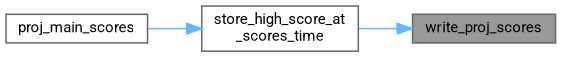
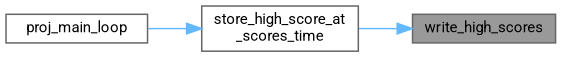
  digraph {
    fontname=Roboto
    rankdir=RL
    node [color=grey40 fillcolor=white fontname=Roboto fontsize=10 shape=box style=filled]
    edge [color=steelblue1 dir=back fontname=Roboto fontsize=10 labelfontname=Helvetica labelfontsize=10 style=solid]
-   n1 [color=gray40 fillcolor=grey60 fontcolor=black height=0.2 label=write_proj_scores width=0.4]
+   n1 [color=gray40 fillcolor=grey60 fontcolor=black height=0.2 label=write_high_scores width=0.4]
    n2 [height=0.2 label="store_high_score_at\l_scores_time" width=0.4]
-   n3 [height=0.2 label=proj_main_scores width=0.4]
+   n3 [height=0.2 label=proj_main_loop width=0.4]
    n1 -> n2
    n2 -> n3
  }
